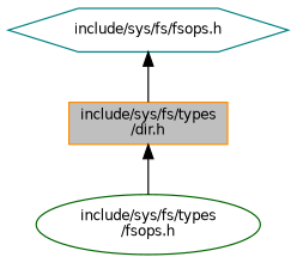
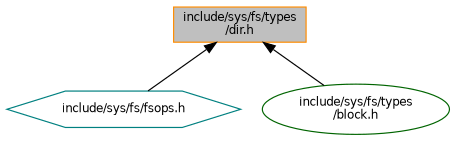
  digraph {
    node [fillcolor=white fontname=Helvetica fontsize=10 style=filled]
    edge [color=black dir=back fontname=Helvetica fontsize=10 labelfontname=Helvetica labelfontsize=10 style=solid]
    n1 [color=darkorange fillcolor=grey75 fontcolor=black height=0.2 label="include/sys/fs/types\l/dir.h" shape=box width=0.4]
    n2 [color=teal height=0.2 label="include/sys/fs/fsops.h" shape=hexagon width=0.4]
-   n3 [color=darkgreen height=0.2 label="include/sys/fs/types\l/fsops.h" shape=ellipse width=0.4]
-   n2 -> n1
+   n3 [color=darkgreen height=0.2 label="include/sys/fs/types\l/block.h" shape=ellipse width=0.4]
+   n1 -> n2
    n1 -> n3
  }
